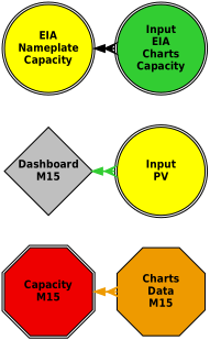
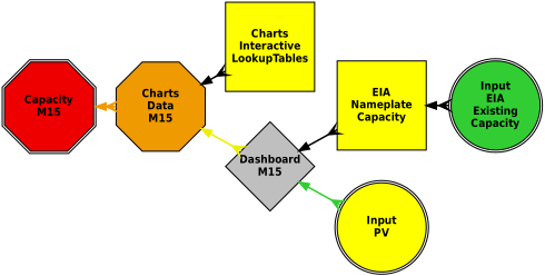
  digraph {
    nodesep=0.75
    rankdir=LR
    node [fillcolor=yellow fixedsize=true fontname="Helvetica-Narrow-Bold" fontsize=20 penwidth=2 shape=box style=filled]
    edge [arrowhead=crow arrowsize=1.75 color=black dir=both penwidth=3]
    n1 [fillcolor=orange2 height=2.2 label="Charts\nData\nM15" shape=octagon width=2.2]
+   n2 [height=2.2 label="Charts\nInteractive\nLookupTables" width=2.2]
    n3 [fillcolor=grey75 height=2.2 label="Dashboard\nM15" shape=diamond width=2.2]
-   n4 [height=2.2 label="EIA\nNameplate\nCapacity" shape=doublecircle width=2.2]
+   n4 [height=2.2 label="EIA\nNameplate\nCapacity" width=2.2]
    n5 [height=2.2 label="Input\nPV" shape=doublecircle width=2.2]
-   n6 [fillcolor=limegreen height=2.2 label="Input\nEIA\nCharts\nCapacity" shape=doublecircle width=2.2]
+   n6 [fillcolor=limegreen height=2.2 label="Input\nEIA\nExisting\nCapacity" shape=doublecircle width=2.2]
    n7 [fillcolor=red2 height=2.2 label="Capacity\nM15" shape=doubleoctagon width=2.2]
+   n1 -> n2
+   n1 -> n3 [color=yellow2]
+   n3 -> n4
    n3 -> n5 [color=limegreen]
    n4 -> n6
    n7 -> n1 [color=orange2]
  }
